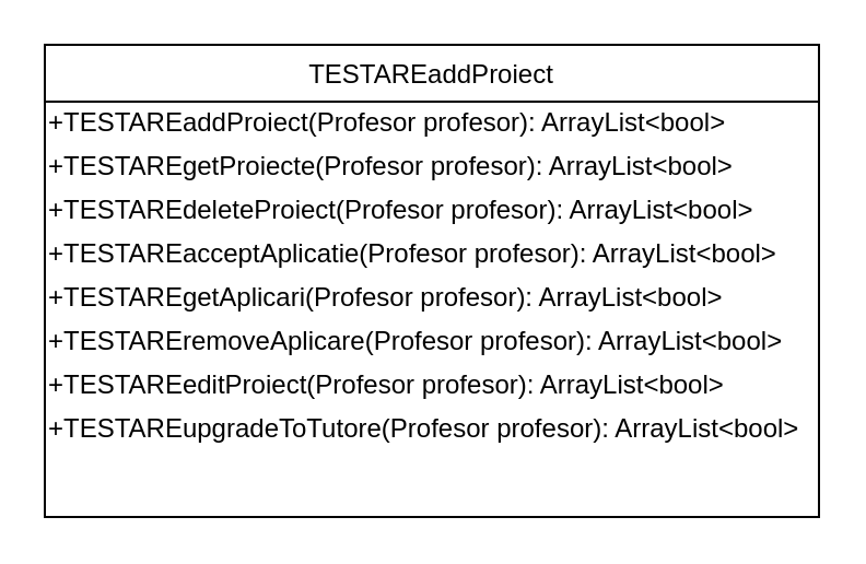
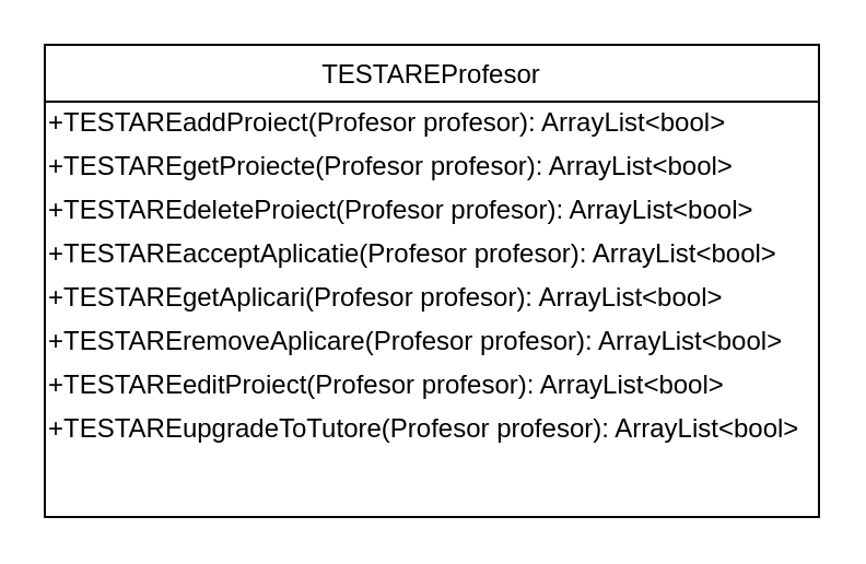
  <mxCell id="0" />
  <mxCell id="1" parent="0" />
- <mxCell id="2" value="TESTAREaddProiect" style="swimlane;fontStyle=0;align=center;verticalAlign=top;childLayout=stackLayout;horizontal=1;startSize=26;horizontalStack=0;resizeParent=1;resizeLast=0;collapsible=1;marginBottom=0;rounded=0;shadow=0;strokeWidth=1;" parent="1" vertex="1"><mxGeometry x="20" y="20" width="354" height="216" as="geometry"><mxRectangle x="550" y="140" width="160" height="26" as="alternateBounds" /></mxGeometry></mxCell>
+ <mxCell id="2" value="TESTAREProfesor" style="swimlane;fontStyle=0;align=center;verticalAlign=top;childLayout=stackLayout;horizontal=1;startSize=26;horizontalStack=0;resizeParent=1;resizeLast=0;collapsible=1;marginBottom=0;rounded=0;shadow=0;strokeWidth=1;" parent="1" vertex="1"><mxGeometry x="20" y="20" width="354" height="216" as="geometry"><mxRectangle x="550" y="140" width="160" height="26" as="alternateBounds" /></mxGeometry></mxCell>
  <mxCell id="3" value="+TESTAREaddProiect(Profesor profesor): ArrayList&amp;lt;bool&amp;gt;" style="text;html=1;align=left;verticalAlign=middle;resizable=0;points=[];autosize=1;" vertex="1" parent="2"><mxGeometry y="26" width="354" height="20" as="geometry" /></mxCell>
  <mxCell id="4" value="+TESTAREgetProiecte(Profesor profesor): ArrayList&amp;lt;bool&amp;gt;" style="text;html=1;align=left;verticalAlign=middle;resizable=0;points=[];autosize=1;" vertex="1" parent="2"><mxGeometry y="46" width="354" height="20" as="geometry" /></mxCell>
  <mxCell id="5" value="&lt;span&gt;+TESTAREdeleteProiect(Profesor profesor): ArrayList&amp;lt;bool&amp;gt;&lt;/span&gt;" style="text;html=1;align=left;verticalAlign=middle;resizable=0;points=[];autosize=1;" vertex="1" parent="2"><mxGeometry y="66" width="354" height="20" as="geometry" /></mxCell>
  <mxCell id="6" value="&lt;span&gt;+TESTAREacceptAplicatie(Profesor profesor): ArrayList&amp;lt;bool&amp;gt;&lt;/span&gt;" style="text;html=1;align=left;verticalAlign=middle;resizable=0;points=[];autosize=1;" vertex="1" parent="2"><mxGeometry y="86" width="354" height="20" as="geometry" /></mxCell>
  <mxCell id="7" value="+TESTAREgetAplicari(Profesor profesor): ArrayList&amp;lt;bool&amp;gt;" style="text;html=1;align=left;verticalAlign=middle;resizable=0;points=[];autosize=1;" vertex="1" parent="2"><mxGeometry y="106" width="354" height="20" as="geometry" /></mxCell>
  <mxCell id="8" value="+TESTAREremoveAplicare(Profesor profesor): ArrayList&amp;lt;bool&amp;gt;" style="text;html=1;align=left;verticalAlign=middle;resizable=0;points=[];autosize=1;" vertex="1" parent="2"><mxGeometry y="126" width="354" height="20" as="geometry" /></mxCell>
  <mxCell id="9" value="+TESTAREeditProiect(Profesor profesor): ArrayList&amp;lt;bool&amp;gt;" style="text;html=1;align=left;verticalAlign=middle;resizable=0;points=[];autosize=1;" vertex="1" parent="2"><mxGeometry y="146" width="354" height="20" as="geometry" /></mxCell>
  <mxCell id="10" value="+TESTAREupgradeToTutore(Profesor profesor): ArrayList&amp;lt;bool&amp;gt;" style="text;html=1;align=left;verticalAlign=middle;resizable=0;points=[];autosize=1;" vertex="1" parent="2"><mxGeometry y="166" width="354" height="20" as="geometry" /></mxCell>
